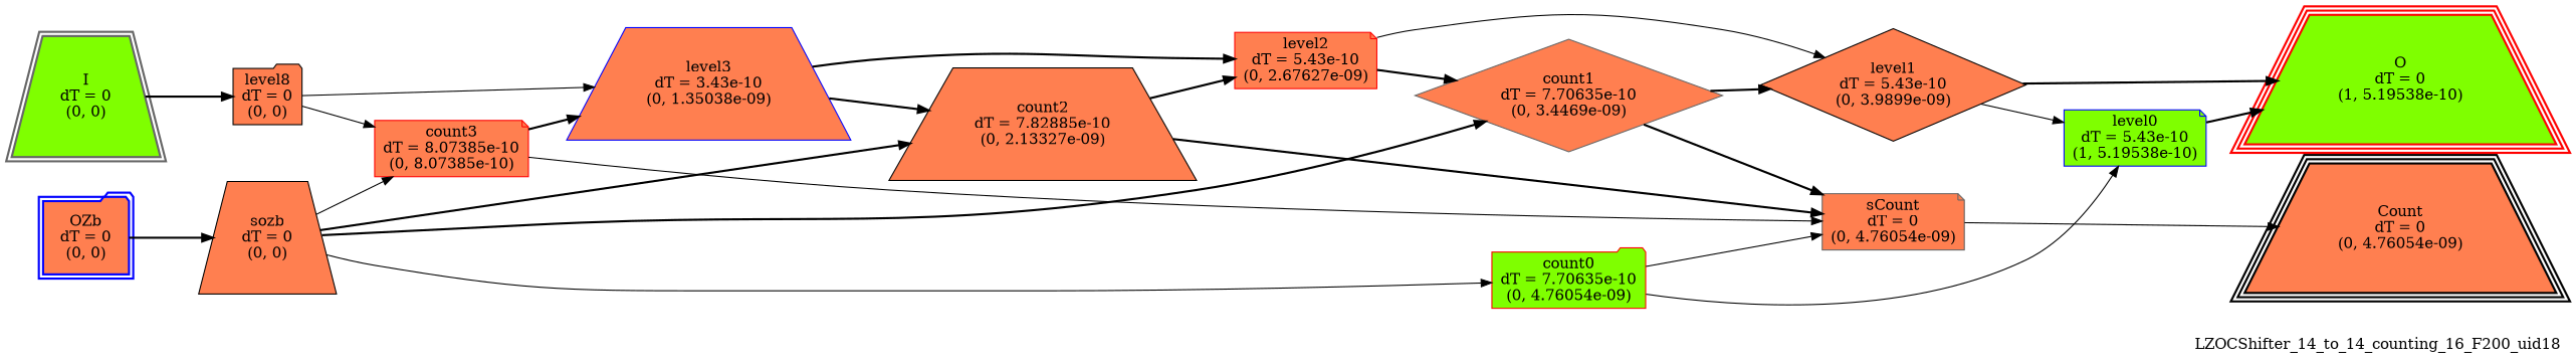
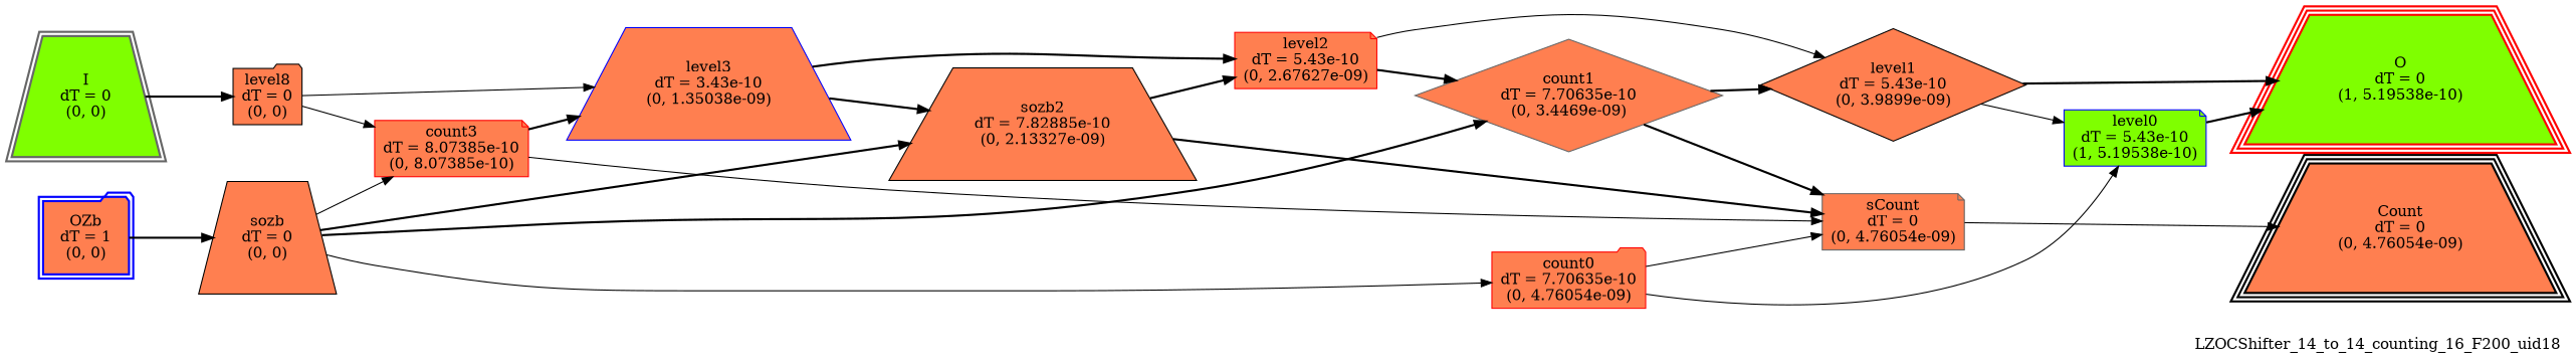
  digraph {
    label=LZOCShifter_14_to_14_counting_16_F200_uid18
    labeljust=right
    labelloc=bottom
    nodesep=0.25
    rankdir=LR
    ranksep=0.5
    node [color=black fillcolor=coral peripheries=1 shape=trapezium style=filled]
    edge [arrowhead=normal arrowsize=1.0 arrowtail=normal color=black dir=forward style=bold]
    n1 [color=gray40 fillcolor=chartreuse label="I\ndT = 0\n(0, 0)" peripheries=2 style="bold, filled"]
-   n2 [color=blue label="OZb\ndT = 0\n(0, 0)" peripheries=2 shape=folder style="bold, filled"]
+   n2 [color=blue label="OZb\ndT = 1\n(0, 0)" peripheries=2 shape=folder style="bold, filled"]
    n3 [label="Count\ndT = 0\n(0, 4.76054e-09)" peripheries=3 style="bold, filled"]
    n4 [color=red fillcolor=chartreuse label="O\ndT = 0\n(1, 5.19538e-10)" peripheries=3 style="bold, filled"]
    n5 [label="level8\ndT = 0\n(0, 0)" shape=folder]
    n6 [label="sozb\ndT = 0\n(0, 0)"]
    n7 [color=red label="count3\ndT = 8.07385e-10\n(0, 8.07385e-10)" shape=note]
    n8 [color=blue label="level3\ndT = 3.43e-10\n(0, 1.35038e-09)"]
-   n9 [label="count2\ndT = 7.82885e-10\n(0, 2.13327e-09)"]
+   n9 [label="sozb2\ndT = 7.82885e-10\n(0, 2.13327e-09)"]
    n10 [color=gray40 label="count1\ndT = 7.70635e-10\n(0, 3.4469e-09)" shape=diamond]
-   n11 [color=red fillcolor=chartreuse label="count0\ndT = 7.70635e-10\n(0, 4.76054e-09)" shape=folder]
+   n11 [color=red label="count0\ndT = 7.70635e-10\n(0, 4.76054e-09)" shape=folder]
    n12 [color=gray40 label="sCount\ndT = 0\n(0, 4.76054e-09)" shape=note]
    n13 [color=red label="level2\ndT = 5.43e-10\n(0, 2.67627e-09)" shape=note]
    n14 [label="level1\ndT = 5.43e-10\n(0, 3.9899e-09)" shape=diamond]
    n15 [color=blue fillcolor=chartreuse label="level0\ndT = 5.43e-10\n(1, 5.19538e-10)" shape=note]
    subgraph sub_1 {
      rank=same
      n1
      n2
    }
    subgraph sub_2 {
      rank=same
      n3
      n4
    }
    n1 -> n5
    n2 -> n6
    n5 -> n7 [style=solid]
    n5 -> n8 [style=solid]
    n6 -> n7 [style=solid]
    n6 -> n9
    n6 -> n10
    n6 -> n11 [style=solid]
    n7 -> n8
    n7 -> n12 [style=solid]
    n8 -> n9
    n8 -> n13
    n9 -> n12
    n9 -> n13
    n10 -> n12
    n10 -> n14
    n11 -> n12 [style=solid]
    n11 -> n15 [style=solid]
    n12 -> n3 [style=solid]
    n13 -> n10
    n13 -> n14 [style=solid]
    n14 -> n4
    n14 -> n15 [style=solid]
    n15 -> n4
  }
